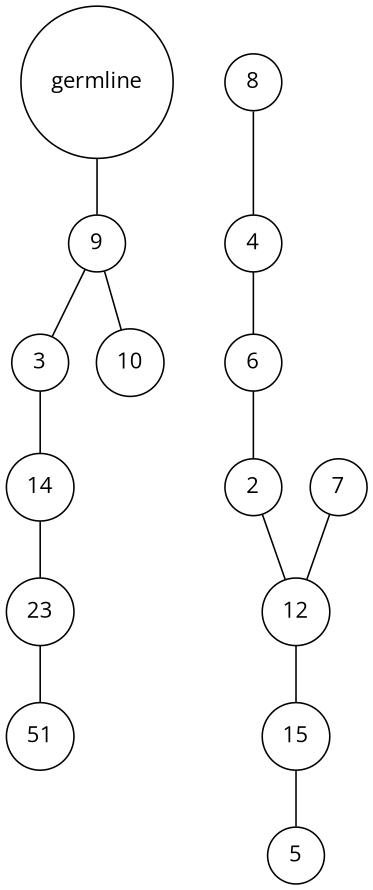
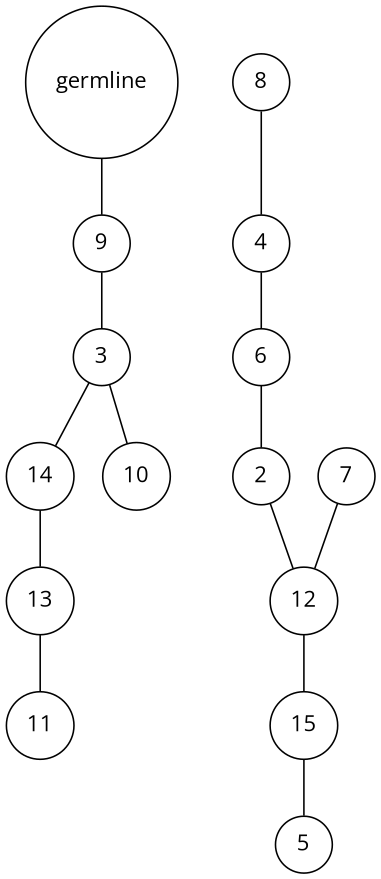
  graph {
    fontname="Open Sans"
    rankdir=UD
    splines=line
    node [fontname="Open Sans" shape=circle]
    edge [fontname="Open Sans"]
    n1 [label=germline]
    n2 [label=9]
    n3 [label=14]
-   n4 [label=23]
+   n4 [label=13]
    n5 [label=3]
-   n6 [label=51]
+   n6 [label=11]
    n7 [label=10]
    n8 [label=8]
    n9 [label=4]
    n10 [label=6]
    n11 [label=2]
    n12 [label=12]
    n13 [label=7]
    n14 [label=15]
    n15 [label=5]
    n1 -- n2
    n2 -- n5
    n3 -- n4
    n4 -- n6
    n5 -- n3
-   n2 -- n7
+   n5 -- n7
    n8 -- n9
    n9 -- n10
    n10 -- n11
    n11 -- n12
    n12 -- n14
    n13 -- n12
    n14 -- n15
  }
